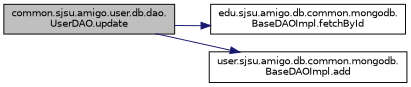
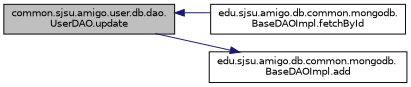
  digraph {
    rankdir=LR
    node [color=black fillcolor=white fontname=Helvetica fontsize=10 shape=record style=filled]
    edge [color=midnightblue fontname=Helvetica fontsize=10 labelfontname=Helvetica labelfontsize=10 style=solid]
    n1 [fillcolor=grey75 fontcolor=black height=0.2 label="common.sjsu.amigo.user.db.dao.\lUserDAO.update" width=0.4]
    n2 [height=0.2 label="edu.sjsu.amigo.db.common.mongodb.\lBaseDAOImpl.fetchById" width=0.4]
-   n3 [height=0.2 label="user.sjsu.amigo.db.common.mongodb.\lBaseDAOImpl.add" width=0.4]
-   n1 -> n2
+   n3 [height=0.2 label="edu.sjsu.amigo.db.common.mongodb.\lBaseDAOImpl.add" width=0.4]
+   n2 -> n1
    n1 -> n3
  }
